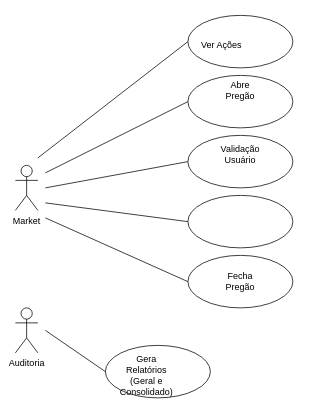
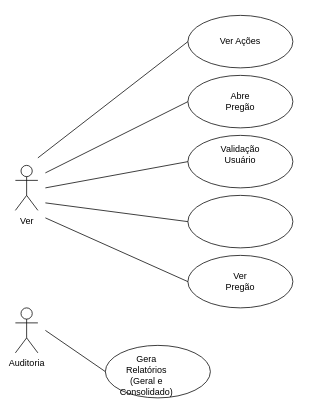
  <mxCell id="0" />
  <mxCell id="1" parent="0" />
- <mxCell id="2" value="Market" style="shape=umlActor;verticalLabelPosition=bottom;verticalAlign=top;html=1;outlineConnect=0;" vertex="1" parent="1"><mxGeometry x="20" y="220" width="30" height="60" as="geometry" /></mxCell>
+ <mxCell id="2" value="Ver" style="shape=umlActor;verticalLabelPosition=bottom;verticalAlign=top;html=1;outlineConnect=0;" vertex="1" parent="1"><mxGeometry x="20" y="220" width="30" height="60" as="geometry" /></mxCell>
  <mxCell id="3" value="Auditoria" style="shape=umlActor;verticalLabelPosition=bottom;verticalAlign=top;html=1;outlineConnect=0;" vertex="1" parent="1"><mxGeometry x="20" y="410" width="30" height="60" as="geometry" /></mxCell>
  <mxCell id="4" value="" style="ellipse;whiteSpace=wrap;html=1;" vertex="1" parent="1"><mxGeometry x="250" y="20" width="140" height="70" as="geometry" /></mxCell>
- <mxCell id="5" value="Ver Ações" style="text;html=1;strokeColor=none;fillColor=none;align=center;verticalAlign=middle;whiteSpace=wrap;rounded=0;" vertex="1" parent="1"><mxGeometry x="265" y="45" width="60" height="30" as="geometry" /></mxCell>
+ <mxCell id="5" value="Ver Ações" style="text;html=1;strokeColor=none;fillColor=none;align=center;verticalAlign=middle;whiteSpace=wrap;rounded=0;" vertex="1" parent="1"><mxGeometry x="290" y="40" width="60" height="30" as="geometry" /></mxCell>
  <mxCell id="6" value="" style="ellipse;whiteSpace=wrap;html=1;" vertex="1" parent="1"><mxGeometry x="250" y="100" width="140" height="70" as="geometry" /></mxCell>
- <mxCell id="7" value="Abre Pregão" style="text;html=1;strokeColor=none;fillColor=none;align=center;verticalAlign=middle;whiteSpace=wrap;rounded=0;" vertex="1" parent="1"><mxGeometry x="290" y="105" width="60" height="30" as="geometry" /></mxCell>
+ <mxCell id="7" value="Abre Pregão" style="text;html=1;strokeColor=none;fillColor=none;align=center;verticalAlign=middle;whiteSpace=wrap;rounded=0;" vertex="1" parent="1"><mxGeometry x="290" y="120" width="60" height="30" as="geometry" /></mxCell>
  <mxCell id="8" value="" style="ellipse;whiteSpace=wrap;html=1;" vertex="1" parent="1"><mxGeometry x="250" y="180" width="140" height="70" as="geometry" /></mxCell>
  <mxCell id="9" value="Validação Usuário" style="text;html=1;strokeColor=none;fillColor=none;align=center;verticalAlign=middle;whiteSpace=wrap;rounded=0;" vertex="1" parent="1"><mxGeometry x="290" y="190" width="60" height="30" as="geometry" /></mxCell>
  <mxCell id="10" value="" style="ellipse;whiteSpace=wrap;html=1;" vertex="1" parent="1"><mxGeometry x="250" y="260" width="140" height="70" as="geometry" /></mxCell>
  <mxCell id="11" value="" style="ellipse;whiteSpace=wrap;html=1;" vertex="1" parent="1"><mxGeometry x="250" y="340" width="140" height="70" as="geometry" /></mxCell>
- <mxCell id="12" value="Fecha Pregão" style="text;html=1;strokeColor=none;fillColor=none;align=center;verticalAlign=middle;whiteSpace=wrap;rounded=0;" vertex="1" parent="1"><mxGeometry x="290" y="360" width="60" height="30" as="geometry" /></mxCell>
+ <mxCell id="12" value="Ver Pregão" style="text;html=1;strokeColor=none;fillColor=none;align=center;verticalAlign=middle;whiteSpace=wrap;rounded=0;" vertex="1" parent="1"><mxGeometry x="290" y="360" width="60" height="30" as="geometry" /></mxCell>
  <mxCell id="13" value="" style="endArrow=none;html=1;rounded=0;entryX=0;entryY=0.5;entryDx=0;entryDy=0;" edge="1" parent="1" target="4"><mxGeometry width="50" height="50" relative="1" as="geometry"><mxPoint x="50" y="210" as="sourcePoint" /><mxPoint x="240" y="170" as="targetPoint" /></mxGeometry></mxCell>
  <mxCell id="14" value="" style="endArrow=none;html=1;rounded=0;entryX=0;entryY=0.5;entryDx=0;entryDy=0;" edge="1" parent="1" target="6"><mxGeometry width="50" height="50" relative="1" as="geometry"><mxPoint x="60" y="230" as="sourcePoint" /><mxPoint x="240" y="170" as="targetPoint" /></mxGeometry></mxCell>
  <mxCell id="15" value="" style="endArrow=none;html=1;rounded=0;entryX=0;entryY=0.5;entryDx=0;entryDy=0;" edge="1" parent="1" target="8"><mxGeometry width="50" height="50" relative="1" as="geometry"><mxPoint x="60" y="250" as="sourcePoint" /><mxPoint x="240" y="170" as="targetPoint" /></mxGeometry></mxCell>
  <mxCell id="16" value="" style="endArrow=none;html=1;rounded=0;entryX=0;entryY=0.5;entryDx=0;entryDy=0;" edge="1" parent="1" target="10"><mxGeometry width="50" height="50" relative="1" as="geometry"><mxPoint x="60" y="270" as="sourcePoint" /><mxPoint x="240" y="170" as="targetPoint" /></mxGeometry></mxCell>
  <mxCell id="17" value="" style="endArrow=none;html=1;rounded=0;entryX=0;entryY=0.5;entryDx=0;entryDy=0;" edge="1" parent="1" target="11"><mxGeometry width="50" height="50" relative="1" as="geometry"><mxPoint x="60" y="290" as="sourcePoint" /><mxPoint x="240" y="170" as="targetPoint" /></mxGeometry></mxCell>
  <mxCell id="18" value="" style="ellipse;whiteSpace=wrap;html=1;" vertex="1" parent="1"><mxGeometry x="140" y="460" width="140" height="70" as="geometry" /></mxCell>
  <mxCell id="19" value="Gera Relatórios (Geral e Consolidado)" style="text;html=1;strokeColor=none;fillColor=none;align=center;verticalAlign=middle;whiteSpace=wrap;rounded=0;" vertex="1" parent="1"><mxGeometry x="165" y="485" width="60" height="30" as="geometry" /></mxCell>
  <mxCell id="20" value="" style="endArrow=none;html=1;rounded=0;entryX=0;entryY=0.5;entryDx=0;entryDy=0;" edge="1" parent="1" target="18"><mxGeometry width="50" height="50" relative="1" as="geometry"><mxPoint x="60" y="440" as="sourcePoint" /><mxPoint x="240" y="220" as="targetPoint" /></mxGeometry></mxCell>
